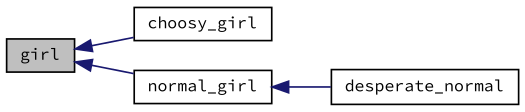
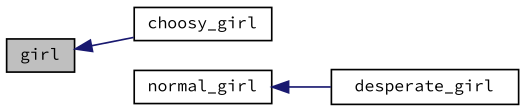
  digraph {
    fontname="Source Code Pro"
    rankdir=LR
    node [color=black fillcolor=white fontname="Source Code Pro" fontsize=10 shape=record style=filled]
    edge [color=midnightblue dir=back fontname="Source Code Pro" fontsize=10 labelfontname=Helvetica labelfontsize=10 style=solid]
    n1 [fillcolor=grey75 fontcolor=black height=0.2 label=girl width=0.4]
    n2 [height=0.2 label=choosy_girl width=0.4]
    n3 [height=0.2 label=normal_girl width=0.4]
-   n4 [height=0.2 label=desperate_normal width=0.4]
+   n4 [height=0.2 label=desperate_girl width=0.4]
    n1 -> n2
-   n1 -> n3
    n3 -> n4
  }
